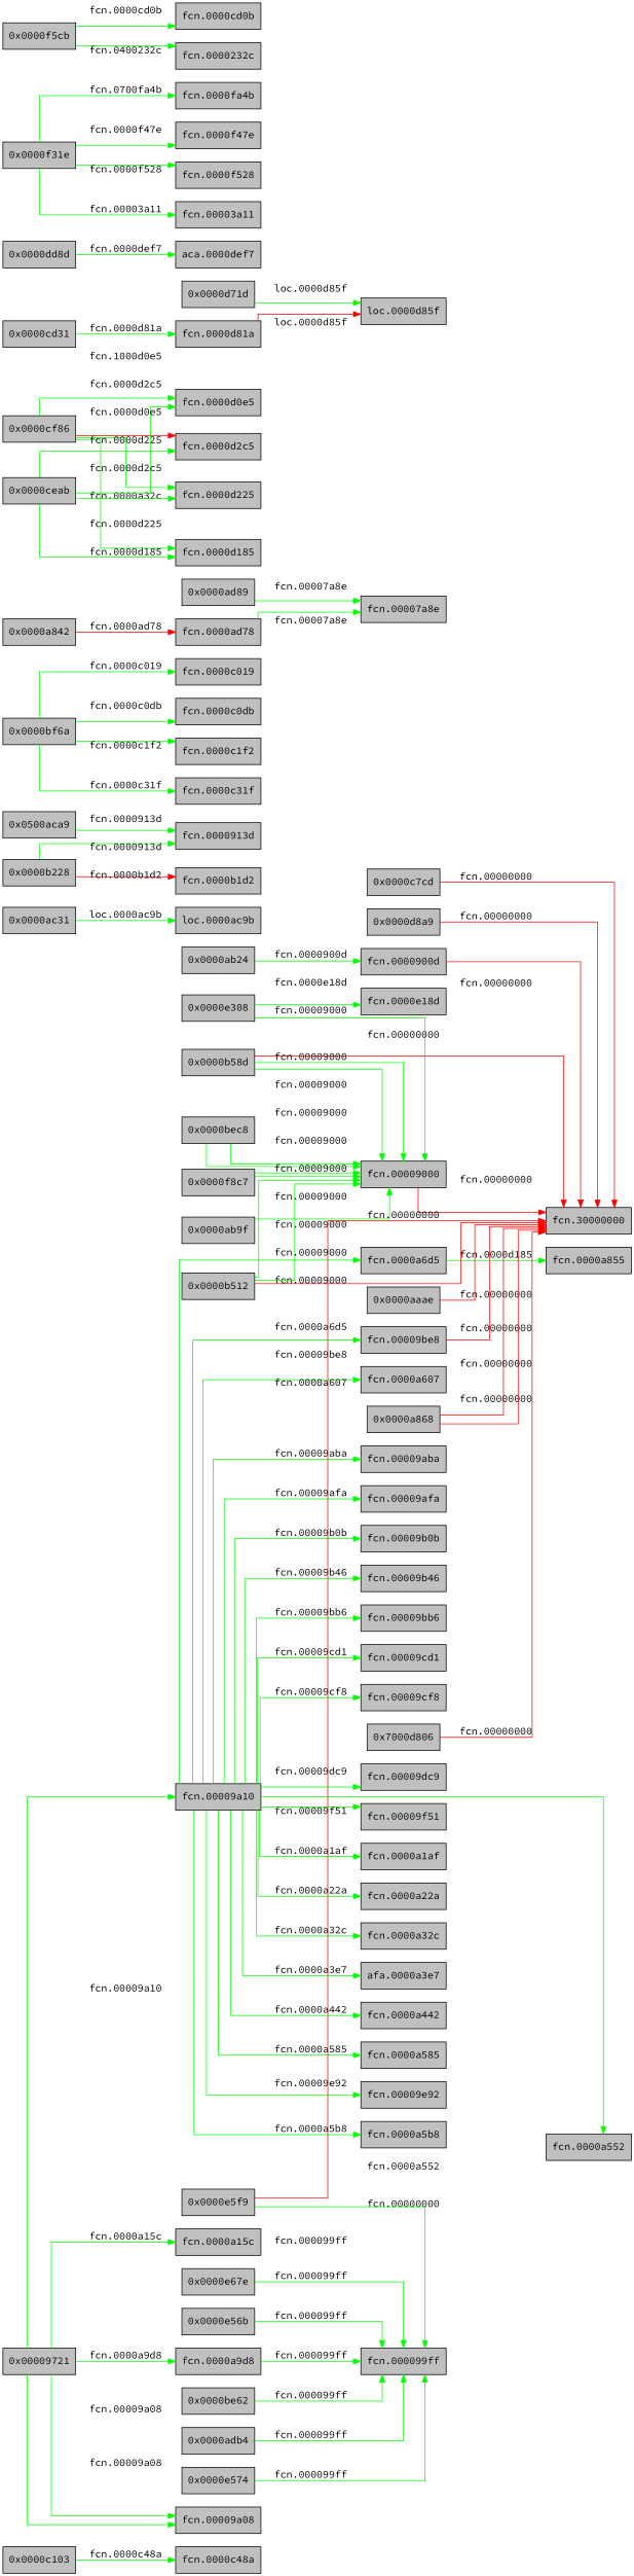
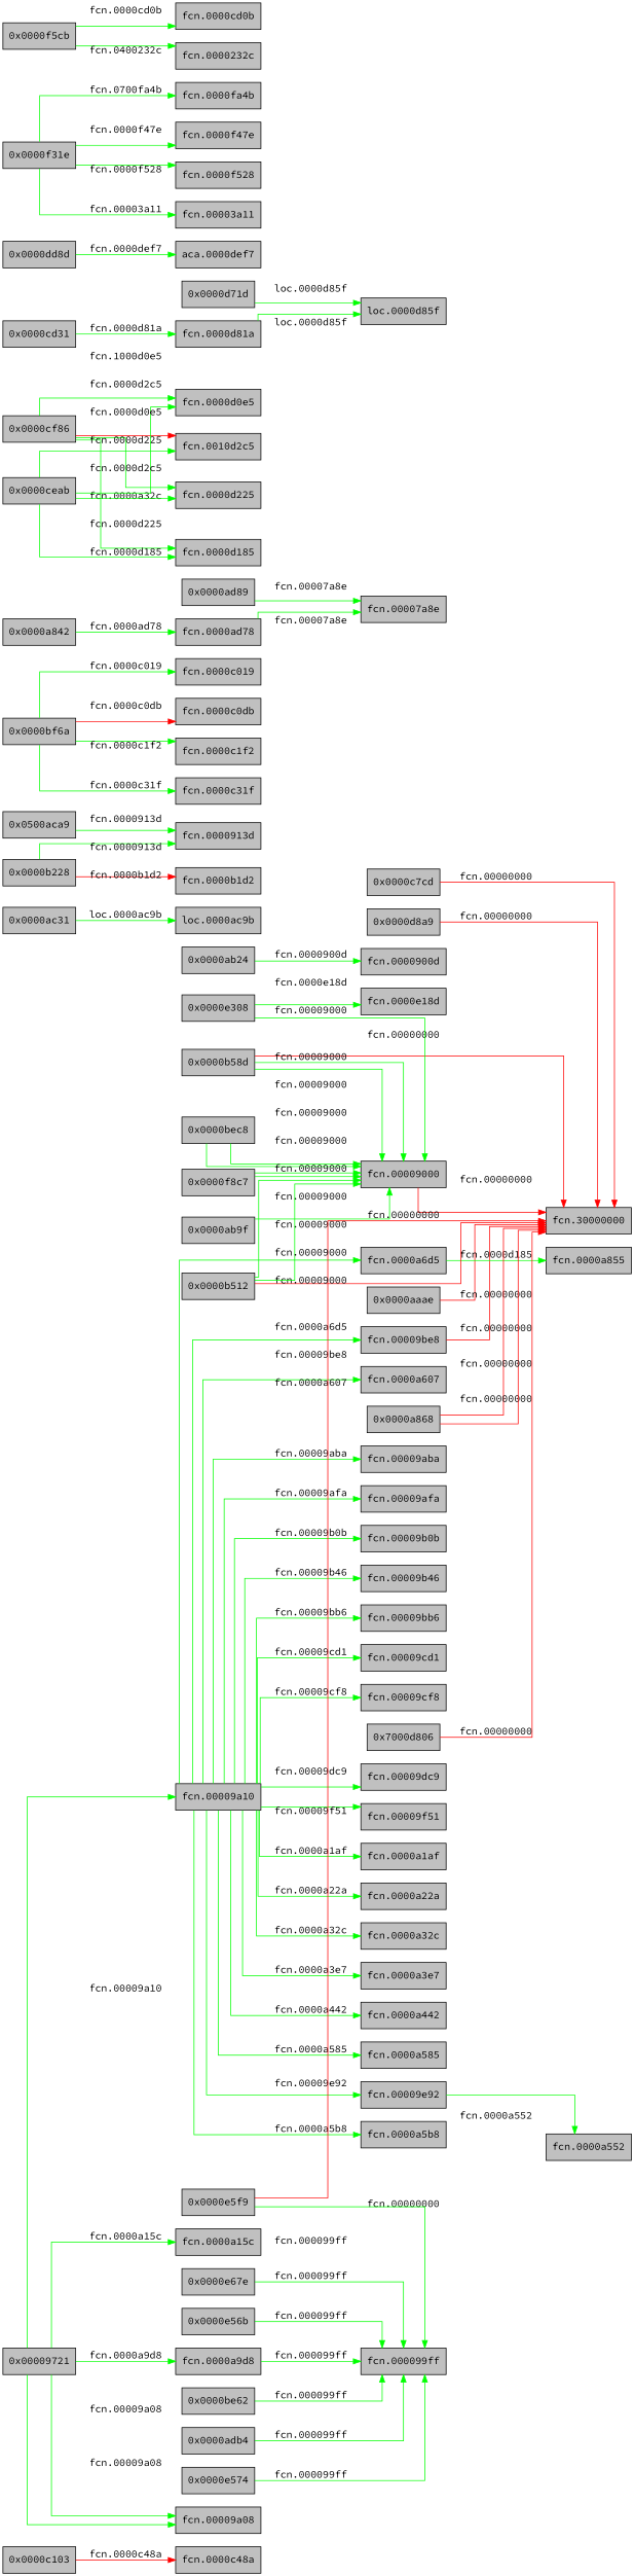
  digraph {
    bgcolor=white
    fontname="Source Code Pro"
    rankdir=LR
    splines=ortho
    node [fillcolor=gray fontname="Source Code Pro" shape=box style=filled]
    edge [arrowhead=normal color=green fontname="Source Code Pro"]
    n1 [label="fcn.0000c48a"]
    "0x0000c103"
    n3 [label="fcn.30000000"]
    n4 [label="fcn.0000900d"]
    "0x0000ab24"
    n6 [label="fcn.00009000"]
    "0x0000aaae"
    "0x0000ab9f"
    n9 [label="loc.0000ac9b"]
    "0x0000ac31"
    n11 [label="fcn.0000913d"]
    n12 [label="0x0500aca9"]
    n13 [label="fcn.0000a15c"]
    "0x00009721"
    n15 [label="fcn.00009a10"]
    n16 [label="fcn.0000a9d8"]
    n17 [label="fcn.00009a08"]
    n18 [label="fcn.00009aba"]
    n19 [label="fcn.00009afa"]
    n20 [label="fcn.00009b0b"]
    n21 [label="fcn.00009b46"]
    n22 [label="fcn.00009bb6"]
    n23 [label="fcn.00009be8"]
    n24 [label="fcn.00009cd1"]
    n25 [label="fcn.00009cf8"]
    n26 [label="fcn.00009dc9"]
    n27 [label="fcn.00009e92"]
    n28 [label="fcn.00009f51"]
    n29 [label="fcn.0000a1af"]
    n30 [label="fcn.0000a22a"]
    n31 [label="fcn.0000a32c"]
-   n32 [label="afa.0000a3e7"]
+   n32 [label="fcn.0000a3e7"]
    n33 [label="fcn.0000a442"]
    n34 [label="fcn.0000a552"]
    n35 [label="fcn.0000a585"]
    n36 [label="fcn.0000a5b8"]
    n37 [label="fcn.0000a607"]
    n38 [label="fcn.0000a6d5"]
    n39 [label="fcn.000099ff"]
    n40 [label="fcn.0000a855"]
    "0x0000b58d"
    n42 [label="fcn.0000c019"]
    "0x0000bf6a"
    n44 [label="fcn.0000c0db"]
    n45 [label="fcn.0000c1f2"]
    n46 [label="fcn.0000c31f"]
    "0x0000be62"
    "0x0000adb4"
    n49 [label="fcn.0000ad78"]
    n50 [label="fcn.00007a8e"]
    "0x0000a842"
    "0x0000a868"
    "0x0000b228"
    n54 [label="fcn.0000b1d2"]
    "0x0000bec8"
    "0x0000ad89"
    n57 [label="0x7000d806"]
    "0x0000c7cd"
    n59 [label="fcn.0000d0e5"]
    "0x0000cf86"
    n61 [label="fcn.0000d185"]
    n62 [label="fcn.0000d225"]
-   n63 [label="fcn.0000d2c5"]
+   n63 [label="fcn.0010d2c5"]
    n64 [label="fcn.0000d81a"]
    n65 [label="loc.0000d85f"]
    "0x0000cd31"
    "0x0000ceab"
    "0x0000d71d"
    "0x0000d8a9"
    n70 [label="aca.0000def7"]
    "0x0000dd8d"
    "0x0000e308"
    n73 [label="fcn.0000e18d"]
    "0x0000e574"
    "0x0000e67e"
    n76 [label="fcn.0000fa4b"]
    "0x0000f31e"
    n78 [label="fcn.0000f47e"]
    n79 [label="fcn.0000f528"]
    n80 [label="fcn.00003a11"]
    n81 [label="fcn.0000cd0b"]
    "0x0000f5cb"
    n83 [label="fcn.0000232c"]
    "0x0000f8c7"
    "0x0000e56b"
    "0x0000e5f9"
    "0x0000b512"
-   "0x0000c103" -> n1 [label="fcn.0000c48a"]
-   n4 -> n3 [color=red label="fcn.00000000"]
+   "0x0000c103" -> n1 [color=red label="fcn.0000c48a"]
    "0x0000ab24" -> n4 [label="fcn.0000900d"]
    n6 -> n3 [color=red label="fcn.00000000"]
    "0x0000aaae" -> n3 [color=red label="fcn.00000000"]
    "0x0000ab9f" -> n6 [label="fcn.00009000"]
    "0x0000ac31" -> n9 [label="loc.0000ac9b"]
    n12 -> n11 [label="fcn.0000913d"]
    "0x00009721" -> n13 [label="fcn.0000a15c"]
    "0x00009721" -> n15 [label="fcn.00009a10"]
    "0x00009721" -> n16 [label="fcn.0000a9d8"]
    "0x00009721" -> n17 [label="fcn.00009a08"]
    "0x00009721" -> n17 [label="fcn.00009a08"]
    n15 -> n18 [label="fcn.00009aba"]
    n15 -> n19 [label="fcn.00009afa"]
    n15 -> n20 [label="fcn.00009b0b"]
    n15 -> n21 [label="fcn.00009b46"]
    n15 -> n22 [label="fcn.00009bb6"]
    n15 -> n23 [label="fcn.00009be8"]
    n15 -> n24 [label="fcn.00009cd1"]
    n15 -> n25 [label="fcn.00009cf8"]
    n15 -> n26 [label="fcn.00009dc9"]
    n15 -> n27 [label="fcn.00009e92"]
    n15 -> n28 [label="fcn.00009f51"]
    n15 -> n29 [label="fcn.0000a1af"]
    n15 -> n30 [label="fcn.0000a22a"]
    n15 -> n31 [label="fcn.0000a32c"]
    n15 -> n32 [label="fcn.0000a3e7"]
    n15 -> n33 [label="fcn.0000a442"]
-   n15 -> n34 [label="fcn.0000a552"]
+   n27 -> n34 [label="fcn.0000a552"]
    n15 -> n35 [label="fcn.0000a585"]
    n15 -> n36 [label="fcn.0000a5b8"]
    n15 -> n37 [label="fcn.0000a607"]
    n15 -> n38 [label="fcn.0000a6d5"]
    n16 -> n39 [label="fcn.000099ff"]
    n23 -> n3 [color=red label="fcn.00000000"]
    n38 -> n40 [label="fcn.0000d185"]
    "0x0000b58d" -> n3 [color=red label="fcn.00000000"]
    "0x0000b58d" -> n6 [label="fcn.00009000"]
    "0x0000b58d" -> n6 [label="fcn.00009000"]
    "0x0000bf6a" -> n42 [label="fcn.0000c019"]
-   "0x0000bf6a" -> n44 [label="fcn.0000c0db"]
+   "0x0000bf6a" -> n44 [color=red label="fcn.0000c0db"]
    "0x0000bf6a" -> n45 [label="fcn.0000c1f2"]
    "0x0000bf6a" -> n46 [label="fcn.0000c31f"]
    "0x0000be62" -> n39 [label="fcn.000099ff"]
    "0x0000adb4" -> n39 [label="fcn.000099ff"]
    n49 -> n50 [label="fcn.00007a8e"]
-   "0x0000a842" -> n49 [color=red label="fcn.0000ad78"]
+   "0x0000a842" -> n49 [label="fcn.0000ad78"]
    "0x0000a868" -> n3 [color=red label="fcn.00000000"]
    "0x0000a868" -> n3 [color=red label="fcn.00000000"]
    "0x0000b228" -> n11 [label="fcn.0000913d"]
    "0x0000b228" -> n54 [color=red label="fcn.0000b1d2"]
    "0x0000bec8" -> n6 [label="fcn.00009000"]
    "0x0000bec8" -> n6 [label="fcn.00009000"]
    "0x0000ad89" -> n50 [label="fcn.00007a8e"]
    n57 -> n3 [color=red label="fcn.00000000"]
    "0x0000c7cd" -> n3 [color=red label="fcn.00000000"]
    "0x0000cf86" -> n59 [label="fcn.1000d0e5"]
    "0x0000cf86" -> n61 [label="fcn.0000a32c"]
    "0x0000cf86" -> n62 [label="fcn.0000d225"]
    "0x0000cf86" -> n63 [color=red label="fcn.0000d2c5"]
-   n64 -> n65 [color=red label="loc.0000d85f"]
+   n64 -> n65 [label="loc.0000d85f"]
    "0x0000cd31" -> n64 [label="fcn.0000d81a"]
    "0x0000ceab" -> n59 [label="fcn.0000d0e5"]
    "0x0000ceab" -> n61 [label="fcn.0000d185"]
    "0x0000ceab" -> n62 [label="fcn.0000d225"]
    "0x0000ceab" -> n63 [label="fcn.0000d2c5"]
    "0x0000d71d" -> n65 [label="loc.0000d85f"]
    "0x0000d8a9" -> n3 [color=red label="fcn.00000000"]
    "0x0000dd8d" -> n70 [label="fcn.0000def7"]
    "0x0000e308" -> n6 [label="fcn.00009000"]
    "0x0000e308" -> n73 [label="fcn.0000e18d"]
    "0x0000e574" -> n39 [label="fcn.000099ff"]
    "0x0000e67e" -> n39 [label="fcn.000099ff"]
    "0x0000f31e" -> n76 [label="fcn.0700fa4b"]
    "0x0000f31e" -> n78 [label="fcn.0000f47e"]
    "0x0000f31e" -> n79 [label="fcn.0000f528"]
    "0x0000f31e" -> n80 [label="fcn.00003a11"]
    "0x0000f5cb" -> n81 [label="fcn.0000cd0b"]
    "0x0000f5cb" -> n83 [label="fcn.0400232c"]
    "0x0000f8c7" -> n6 [label="fcn.00009000"]
    "0x0000f8c7" -> n6 [label="fcn.00009000"]
    "0x0000e56b" -> n39 [label="fcn.000099ff"]
    "0x0000e5f9" -> n3 [color=red label="fcn.00000000"]
    "0x0000e5f9" -> n39 [label="fcn.000099ff"]
    "0x0000b512" -> n3 [color=red label="fcn.00000000"]
    "0x0000b512" -> n6 [label="fcn.00009000"]
    "0x0000b512" -> n6 [label="fcn.00009000"]
  }
